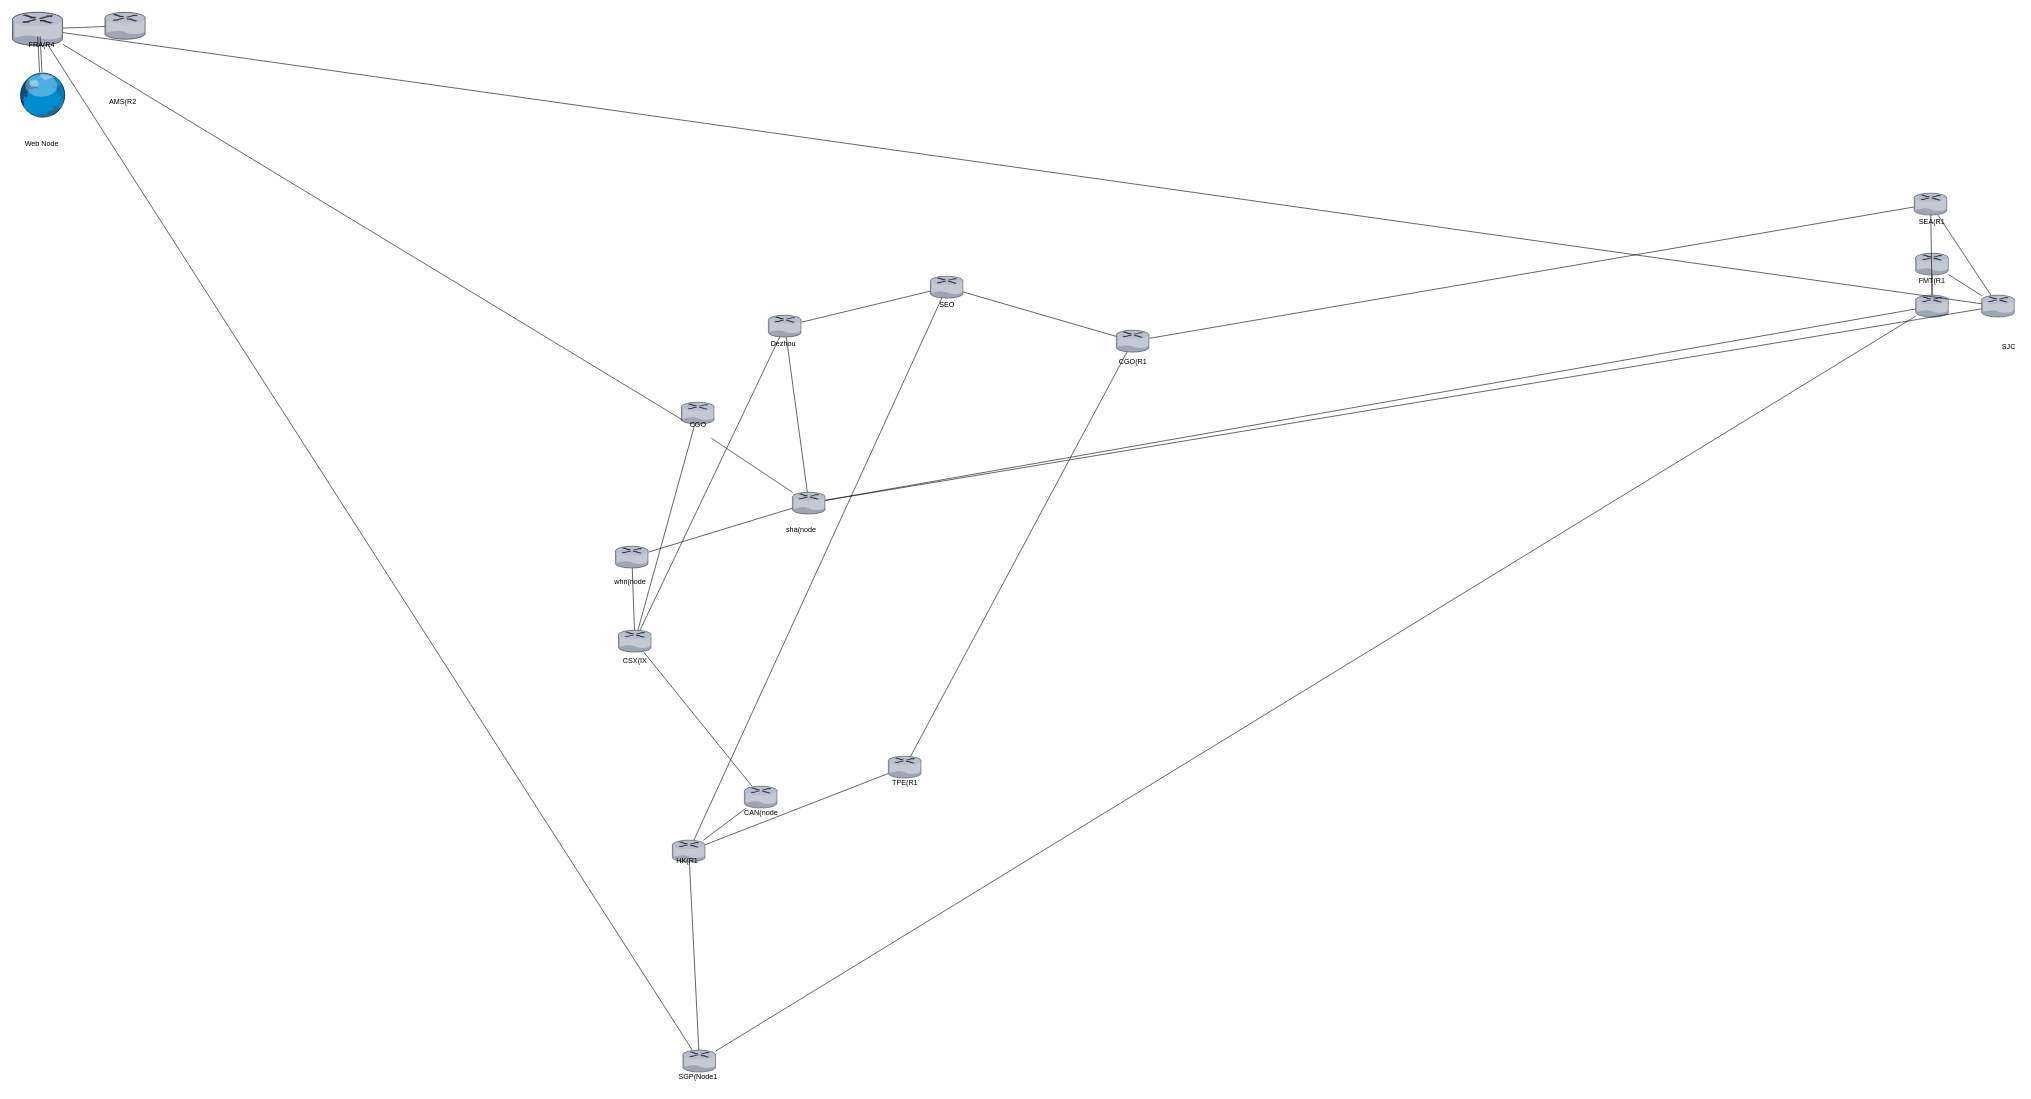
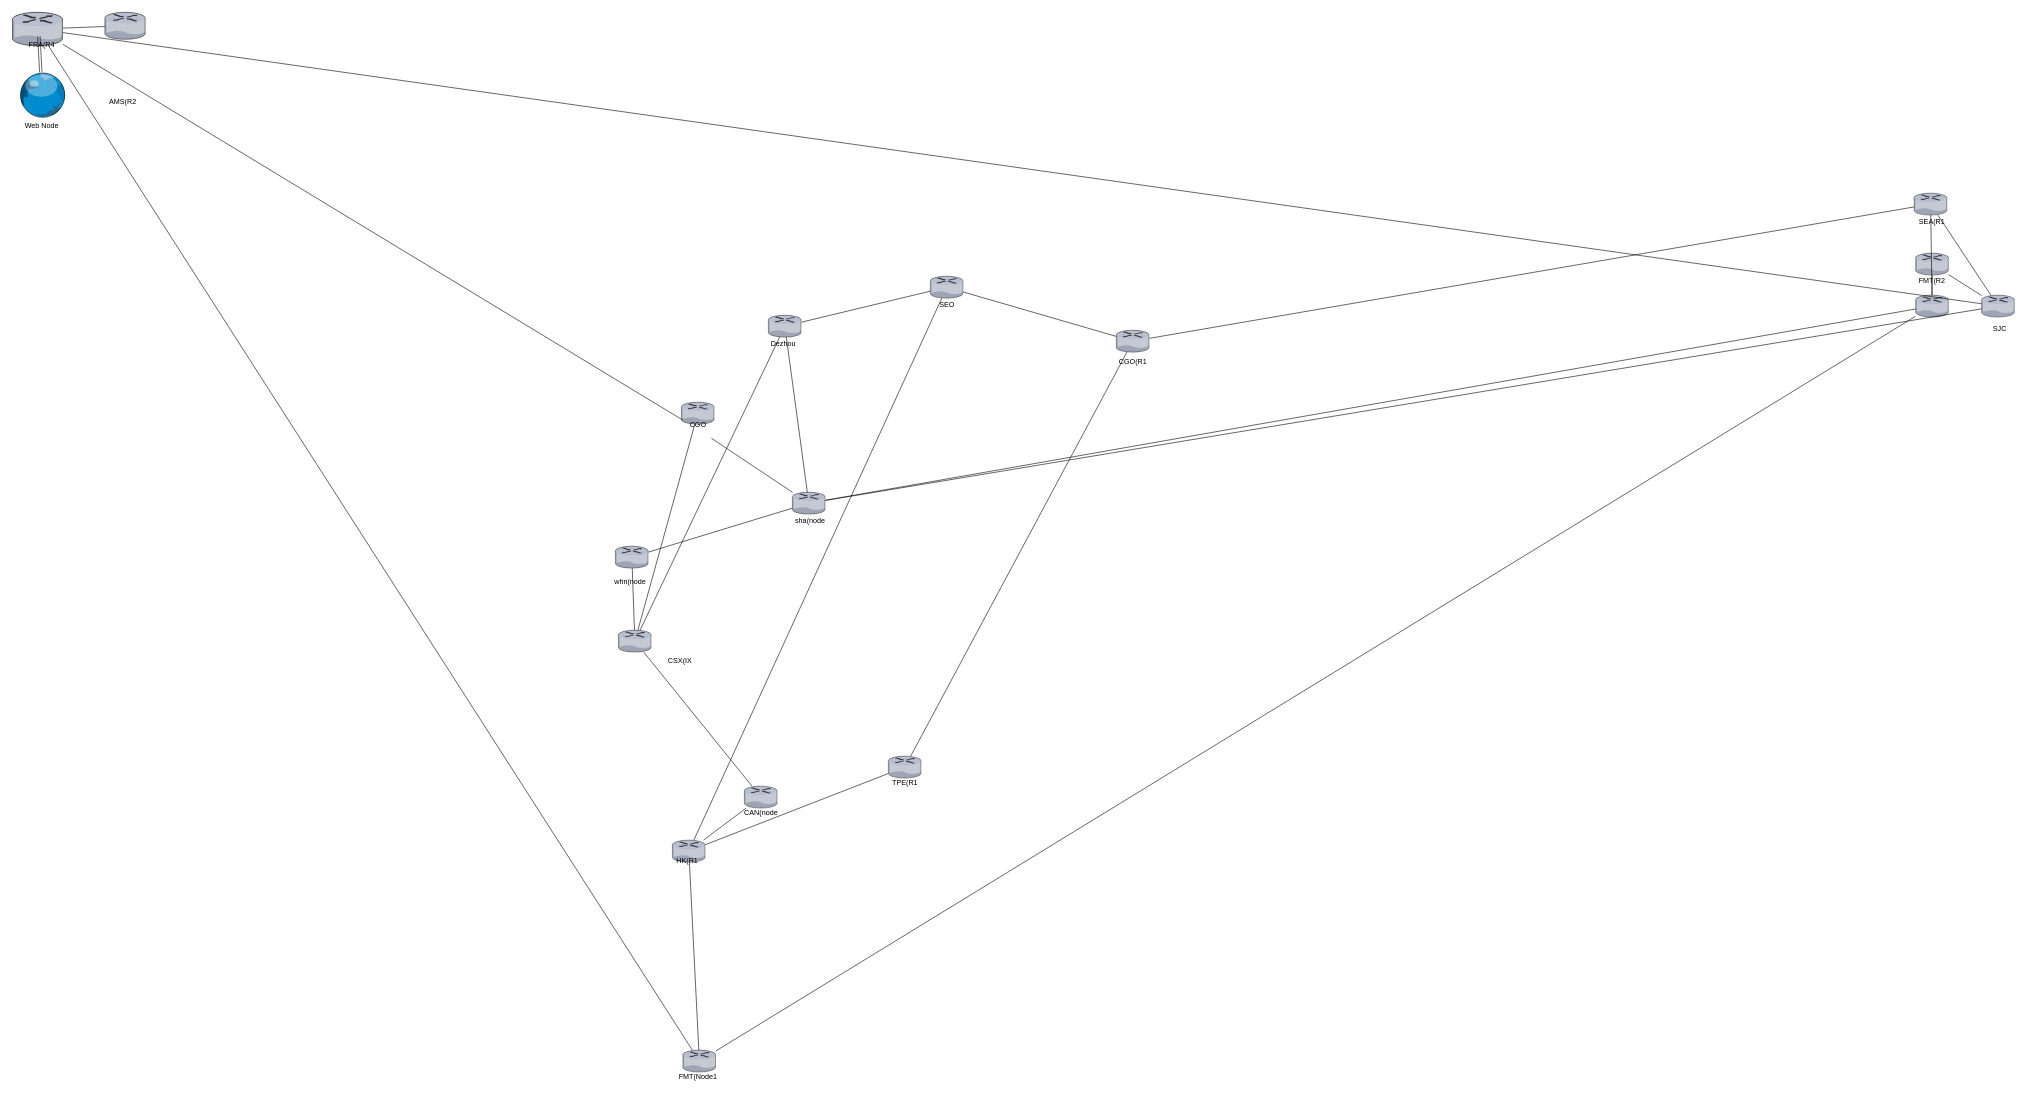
  <mxCell id="0" />
  <mxCell id="1" parent="0" />
  <mxCell id="2" value="" style="verticalLabelPosition=bottom;sketch=0;aspect=fixed;html=1;verticalAlign=top;strokeColor=none;align=center;outlineConnect=0;shape=mxgraph.citrix.router;" vertex="1" parent="1"><mxGeometry x="3192.5" y="421.5" width="55" height="36.5" as="geometry" /></mxCell>
- <mxCell id="3" value="FMT(R1" style="text;strokeColor=none;align=center;fillColor=none;html=1;verticalAlign=middle;whiteSpace=wrap;rounded=0;" vertex="1" parent="1"><mxGeometry x="3190" y="451.5" width="60" height="30" as="geometry" /></mxCell>
+ <mxCell id="3" value="FMT(R2" style="text;strokeColor=none;align=center;fillColor=none;html=1;verticalAlign=middle;whiteSpace=wrap;rounded=0;" vertex="1" parent="1"><mxGeometry x="3190" y="451.5" width="60" height="30" as="geometry" /></mxCell>
  <mxCell id="4" value="" style="verticalLabelPosition=bottom;sketch=0;aspect=fixed;html=1;verticalAlign=top;strokeColor=none;align=center;outlineConnect=0;shape=mxgraph.citrix.router;" vertex="1" parent="1"><mxGeometry x="3192.5" y="491.5" width="55" height="36.5" as="geometry" /></mxCell>
  <mxCell id="5" value="" style="verticalLabelPosition=bottom;sketch=0;aspect=fixed;html=1;verticalAlign=top;strokeColor=none;align=center;outlineConnect=0;shape=mxgraph.citrix.router;" vertex="1" parent="1"><mxGeometry x="3190" y="321.5" width="55" height="36.5" as="geometry" /></mxCell>
  <mxCell id="6" value="&lt;div&gt;SEA(R1&lt;/div&gt;" style="text;strokeColor=none;align=center;fillColor=none;html=1;verticalAlign=middle;whiteSpace=wrap;rounded=0;" vertex="1" parent="1"><mxGeometry x="3190" y="351.5" width="60" height="36.5" as="geometry" /></mxCell>
  <mxCell id="7" value="" style="verticalLabelPosition=bottom;sketch=0;aspect=fixed;html=1;verticalAlign=top;strokeColor=none;align=center;outlineConnect=0;shape=mxgraph.citrix.router;" vertex="1" parent="1"><mxGeometry x="3302.5" y="491.5" width="55" height="36.5" as="geometry" /></mxCell>
- <mxCell id="8" value="SJC" style="text;strokeColor=none;align=center;fillColor=none;html=1;verticalAlign=middle;whiteSpace=wrap;rounded=0;" vertex="1" parent="1"><mxGeometry x="3317.5" y="561.5" width="60" height="30" as="geometry" /></mxCell>
+ <mxCell id="8" value="SJC" style="text;strokeColor=none;align=center;fillColor=none;html=1;verticalAlign=middle;whiteSpace=wrap;rounded=0;" vertex="1" parent="1"><mxGeometry x="3302.5" y="531.5" width="60" height="30" as="geometry" /></mxCell>
  <mxCell id="9" value="" style="verticalLabelPosition=bottom;sketch=0;aspect=fixed;html=1;verticalAlign=top;strokeColor=none;align=center;outlineConnect=0;shape=mxgraph.citrix.router;" vertex="1" parent="1"><mxGeometry x="1137.5" y="1750" width="55" height="36.5" as="geometry" /></mxCell>
- <mxCell id="10" value="SGP(Node1" style="text;strokeColor=none;align=center;fillColor=none;html=1;verticalAlign=middle;whiteSpace=wrap;rounded=0;" vertex="1" parent="1"><mxGeometry x="1132.5" y="1780" width="60" height="30" as="geometry" /></mxCell>
+ <mxCell id="10" value="FMT(Node1" style="text;strokeColor=none;align=center;fillColor=none;html=1;verticalAlign=middle;whiteSpace=wrap;rounded=0;" vertex="1" parent="1"><mxGeometry x="1132.5" y="1780" width="60" height="30" as="geometry" /></mxCell>
  <mxCell id="11" value="" style="verticalLabelPosition=bottom;sketch=0;aspect=fixed;html=1;verticalAlign=top;strokeColor=none;align=center;outlineConnect=0;shape=mxgraph.citrix.router;" vertex="1" parent="1"><mxGeometry x="1120" y="1400" width="55" height="36.5" as="geometry" /></mxCell>
  <mxCell id="12" value="HK(R1" style="text;strokeColor=none;align=center;fillColor=none;html=1;verticalAlign=middle;whiteSpace=wrap;rounded=0;" vertex="1" parent="1"><mxGeometry x="1115" y="1420" width="60" height="30" as="geometry" /></mxCell>
  <mxCell id="13" value="" style="verticalLabelPosition=bottom;sketch=0;aspect=fixed;html=1;verticalAlign=top;strokeColor=none;align=center;outlineConnect=0;shape=mxgraph.citrix.router;" vertex="1" parent="1"><mxGeometry x="1480" y="1260" width="55" height="36.5" as="geometry" /></mxCell>
  <mxCell id="14" value="TPE(R1" style="text;strokeColor=none;align=center;fillColor=none;html=1;verticalAlign=middle;whiteSpace=wrap;rounded=0;" vertex="1" parent="1"><mxGeometry x="1477.5" y="1290" width="60" height="30" as="geometry" /></mxCell>
  <mxCell id="15" value="" style="verticalLabelPosition=bottom;sketch=0;aspect=fixed;html=1;verticalAlign=top;strokeColor=none;align=center;outlineConnect=0;shape=mxgraph.citrix.router;" vertex="1" parent="1"><mxGeometry x="1240" y="1310" width="55" height="36.5" as="geometry" /></mxCell>
  <mxCell id="16" value="CAN(node" style="text;strokeColor=none;align=center;fillColor=none;html=1;verticalAlign=middle;whiteSpace=wrap;rounded=0;" vertex="1" parent="1"><mxGeometry x="1237.5" y="1340" width="60" height="30" as="geometry" /></mxCell>
  <mxCell id="17" value="" style="verticalLabelPosition=bottom;sketch=0;aspect=fixed;html=1;verticalAlign=top;strokeColor=none;align=center;outlineConnect=0;shape=mxgraph.citrix.router;" vertex="1" parent="1"><mxGeometry x="1030" y="1050" width="55" height="36.5" as="geometry" /></mxCell>
- <mxCell id="18" value="CSX(IX" style="text;strokeColor=none;align=center;fillColor=none;html=1;verticalAlign=middle;whiteSpace=wrap;rounded=0;" vertex="1" parent="1"><mxGeometry x="1027.5" y="1086.5" width="60" height="30" as="geometry" /></mxCell>
+ <mxCell id="18" value="CSX(IX" style="text;strokeColor=none;align=center;fillColor=none;html=1;verticalAlign=middle;whiteSpace=wrap;rounded=0;" vertex="1" parent="1"><mxGeometry x="1102.5" y="1086.5" width="60" height="30" as="geometry" /></mxCell>
  <mxCell id="19" value="" style="verticalLabelPosition=bottom;sketch=0;aspect=fixed;html=1;verticalAlign=top;strokeColor=none;align=center;outlineConnect=0;shape=mxgraph.citrix.router;" vertex="1" parent="1"><mxGeometry x="1025" y="910" width="55" height="36.5" as="geometry" /></mxCell>
  <mxCell id="20" value="&lt;div&gt;whn(node&lt;/div&gt;" style="text;strokeColor=none;align=center;fillColor=none;html=1;verticalAlign=middle;whiteSpace=wrap;rounded=0;" vertex="1" parent="1"><mxGeometry x="1020" y="945" width="60" height="50" as="geometry" /></mxCell>
  <mxCell id="21" value="" style="verticalLabelPosition=bottom;sketch=0;aspect=fixed;html=1;verticalAlign=top;strokeColor=none;align=center;outlineConnect=0;shape=mxgraph.citrix.router;" vertex="1" parent="1"><mxGeometry x="1320" y="820" width="55" height="36.5" as="geometry" /></mxCell>
- <mxCell id="22" value="sha(node" style="text;strokeColor=none;align=center;fillColor=none;html=1;verticalAlign=middle;whiteSpace=wrap;rounded=0;" vertex="1" parent="1"><mxGeometry x="1305" y="871.5" width="60" height="22.25" as="geometry" /></mxCell>
+ <mxCell id="22" value="sha(node" style="text;strokeColor=none;align=center;fillColor=none;html=1;verticalAlign=middle;whiteSpace=wrap;rounded=0;" vertex="1" parent="1"><mxGeometry x="1320" y="856.5" width="60" height="22.25" as="geometry" /></mxCell>
  <mxCell id="23" value="" style="verticalLabelPosition=bottom;sketch=0;aspect=fixed;html=1;verticalAlign=top;strokeColor=none;align=center;outlineConnect=0;shape=mxgraph.citrix.router;" vertex="1" parent="1"><mxGeometry x="20" y="20" width="84.07" height="55.79" as="geometry" /></mxCell>
  <mxCell id="24" value="FRA(R4" style="text;strokeColor=none;align=center;fillColor=none;html=1;verticalAlign=middle;whiteSpace=wrap;rounded=0;" vertex="1" parent="1"><mxGeometry x="39.04" y="70" width="60" height="10" as="geometry" /></mxCell>
  <mxCell id="25" value="" style="verticalLabelPosition=bottom;sketch=0;aspect=fixed;html=1;verticalAlign=top;strokeColor=none;align=center;outlineConnect=0;shape=mxgraph.citrix.globe;" vertex="1" parent="1"><mxGeometry x="30" y="120" width="78.5" height="75" as="geometry" /></mxCell>
- <mxCell id="26" value="Web Node" style="text;strokeColor=none;align=center;fillColor=none;html=1;verticalAlign=middle;whiteSpace=wrap;rounded=0;" vertex="1" parent="1"><mxGeometry x="39.04" y="225" width="60" height="30" as="geometry" /></mxCell>
+ <mxCell id="26" value="Web Node" style="text;strokeColor=none;align=center;fillColor=none;html=1;verticalAlign=middle;whiteSpace=wrap;rounded=0;" vertex="1" parent="1"><mxGeometry x="39.04" y="195" width="60" height="30" as="geometry" /></mxCell>
  <mxCell id="27" value="" style="shape=link;html=1;rounded=0;" edge="1" parent="1" target="25"><mxGeometry width="100" relative="1" as="geometry"><mxPoint x="64" y="60" as="sourcePoint" /><mxPoint x="164" y="60" as="targetPoint" /></mxGeometry></mxCell>
  <mxCell id="28" value="" style="verticalLabelPosition=bottom;sketch=0;aspect=fixed;html=1;verticalAlign=top;strokeColor=none;align=center;outlineConnect=0;shape=mxgraph.citrix.router;" vertex="1" parent="1"><mxGeometry x="174" y="20" width="67.81" height="45" as="geometry" /></mxCell>
  <mxCell id="29" value="AMS(R2" style="text;strokeColor=none;align=center;fillColor=none;html=1;verticalAlign=middle;whiteSpace=wrap;rounded=0;" vertex="1" parent="1"><mxGeometry x="174" y="155" width="60" height="30" as="geometry" /></mxCell>
  <mxCell id="30" value="" style="endArrow=none;html=1;rounded=0;" edge="1" parent="1" source="23" target="28"><mxGeometry width="50" height="50" relative="1" as="geometry"><mxPoint x="494" y="250" as="sourcePoint" /><mxPoint x="544" y="200" as="targetPoint" /><Array as="points" /></mxGeometry></mxCell>
  <mxCell id="31" value="" style="verticalLabelPosition=bottom;sketch=0;aspect=fixed;html=1;verticalAlign=top;strokeColor=none;align=center;outlineConnect=0;shape=mxgraph.citrix.router;" vertex="1" parent="1"><mxGeometry x="1550" y="460" width="55" height="36.5" as="geometry" /></mxCell>
  <mxCell id="32" value="" style="verticalLabelPosition=bottom;sketch=0;aspect=fixed;html=1;verticalAlign=top;strokeColor=none;align=center;outlineConnect=0;shape=mxgraph.citrix.router;" vertex="1" parent="1"><mxGeometry x="1860" y="550" width="55" height="36.5" as="geometry" /></mxCell>
  <mxCell id="33" value="" style="verticalLabelPosition=bottom;sketch=0;aspect=fixed;html=1;verticalAlign=top;strokeColor=none;align=center;outlineConnect=0;shape=mxgraph.citrix.router;" vertex="1" parent="1"><mxGeometry x="1135" y="670" width="55" height="36.5" as="geometry" /></mxCell>
  <mxCell id="34" value="" style="verticalLabelPosition=bottom;sketch=0;aspect=fixed;html=1;verticalAlign=top;strokeColor=none;align=center;outlineConnect=0;shape=mxgraph.citrix.router;" vertex="1" parent="1"><mxGeometry x="1280" y="525" width="55" height="36.5" as="geometry" /></mxCell>
  <mxCell id="35" value="" style="endArrow=none;html=1;rounded=0;" edge="1" parent="1" source="23" target="7"><mxGeometry width="50" height="50" relative="1" as="geometry"><mxPoint x="530" y="480" as="sourcePoint" /><mxPoint x="2980" y="100" as="targetPoint" /></mxGeometry></mxCell>
  <mxCell id="36" value="" style="endArrow=none;html=1;rounded=0;" edge="1" parent="1" source="7" target="5"><mxGeometry width="50" height="50" relative="1" as="geometry"><mxPoint x="3020" y="360" as="sourcePoint" /><mxPoint x="3070" y="310" as="targetPoint" /></mxGeometry></mxCell>
  <mxCell id="37" value="" style="endArrow=none;html=1;rounded=0;" edge="1" parent="1" source="4" target="2"><mxGeometry width="50" height="50" relative="1" as="geometry"><mxPoint x="3020" y="360" as="sourcePoint" /><mxPoint x="3070" y="310" as="targetPoint" /></mxGeometry></mxCell>
  <mxCell id="38" value="" style="endArrow=none;html=1;rounded=0;" edge="1" parent="1" source="32" target="5"><mxGeometry width="50" height="50" relative="1" as="geometry"><mxPoint x="2520" y="720" as="sourcePoint" /><mxPoint x="2570" y="670" as="targetPoint" /></mxGeometry></mxCell>
  <mxCell id="39" value="" style="endArrow=none;html=1;rounded=0;" edge="1" parent="1" source="31" target="32"><mxGeometry width="50" height="50" relative="1" as="geometry"><mxPoint x="1930" y="720" as="sourcePoint" /><mxPoint x="1980" y="670" as="targetPoint" /></mxGeometry></mxCell>
  <mxCell id="40" value="" style="endArrow=none;html=1;rounded=0;" edge="1" parent="1" source="34" target="31"><mxGeometry width="50" height="50" relative="1" as="geometry"><mxPoint x="1480" y="720" as="sourcePoint" /><mxPoint x="1530" y="670" as="targetPoint" /></mxGeometry></mxCell>
  <mxCell id="41" value="" style="endArrow=none;html=1;rounded=0;" edge="1" parent="1" source="34" target="21"><mxGeometry width="50" height="50" relative="1" as="geometry"><mxPoint x="1480" y="720" as="sourcePoint" /><mxPoint x="1530" y="670" as="targetPoint" /></mxGeometry></mxCell>
  <mxCell id="42" value="" style="endArrow=none;html=1;rounded=0;" edge="1" parent="1" source="17" target="34"><mxGeometry width="50" height="50" relative="1" as="geometry"><mxPoint x="1480" y="720" as="sourcePoint" /><mxPoint x="1530" y="670" as="targetPoint" /></mxGeometry></mxCell>
  <mxCell id="43" value="" style="endArrow=none;html=1;rounded=0;" edge="1" parent="1" source="19" target="17"><mxGeometry width="50" height="50" relative="1" as="geometry"><mxPoint x="1480" y="720" as="sourcePoint" /><mxPoint x="1530" y="670" as="targetPoint" /></mxGeometry></mxCell>
  <mxCell id="44" value="" style="endArrow=none;html=1;rounded=0;" edge="1" parent="1" source="33" target="17"><mxGeometry width="50" height="50" relative="1" as="geometry"><mxPoint x="1480" y="720" as="sourcePoint" /><mxPoint x="1530" y="670" as="targetPoint" /></mxGeometry></mxCell>
  <mxCell id="45" value="" style="endArrow=none;html=1;rounded=0;" edge="1" parent="1" source="21" target="4"><mxGeometry width="50" height="50" relative="1" as="geometry"><mxPoint x="1480" y="720" as="sourcePoint" /><mxPoint x="2130" y="750" as="targetPoint" /></mxGeometry></mxCell>
  <mxCell id="46" value="" style="endArrow=none;html=1;rounded=0;startArrow=none;" edge="1" parent="1" source="55" target="23"><mxGeometry width="50" height="50" relative="1" as="geometry"><mxPoint x="1050" y="720" as="sourcePoint" /><mxPoint x="350" y="270" as="targetPoint" /></mxGeometry></mxCell>
  <mxCell id="47" value="" style="endArrow=none;html=1;rounded=0;" edge="1" parent="1" source="13" target="11"><mxGeometry width="50" height="50" relative="1" as="geometry"><mxPoint x="1510" y="1240" as="sourcePoint" /><mxPoint x="1560" y="1190" as="targetPoint" /></mxGeometry></mxCell>
  <mxCell id="48" value="" style="endArrow=none;html=1;rounded=0;" edge="1" parent="1" source="15" target="17"><mxGeometry width="50" height="50" relative="1" as="geometry"><mxPoint x="1510" y="1240" as="sourcePoint" /><mxPoint x="1560" y="1190" as="targetPoint" /></mxGeometry></mxCell>
  <mxCell id="49" value="" style="endArrow=none;html=1;rounded=0;" edge="1" parent="1" source="11" target="15"><mxGeometry width="50" height="50" relative="1" as="geometry"><mxPoint x="1510" y="1240" as="sourcePoint" /><mxPoint x="1560" y="1190" as="targetPoint" /></mxGeometry></mxCell>
  <mxCell id="50" value="" style="endArrow=none;html=1;rounded=0;" edge="1" parent="1" source="9" target="11"><mxGeometry width="50" height="50" relative="1" as="geometry"><mxPoint x="1510" y="1490" as="sourcePoint" /><mxPoint x="1560" y="1440" as="targetPoint" /></mxGeometry></mxCell>
  <mxCell id="51" value="" style="endArrow=none;html=1;rounded=0;" edge="1" parent="1" source="13" target="32"><mxGeometry width="50" height="50" relative="1" as="geometry"><mxPoint x="1510" y="1100" as="sourcePoint" /><mxPoint x="1560" y="1050" as="targetPoint" /></mxGeometry></mxCell>
  <mxCell id="52" value="CGO(R1" style="text;strokeColor=none;align=center;fillColor=none;html=1;verticalAlign=middle;whiteSpace=wrap;rounded=0;" vertex="1" parent="1"><mxGeometry x="1857.5" y="586.5" width="60" height="30" as="geometry" /></mxCell>
  <mxCell id="53" value="SEO" style="text;strokeColor=none;align=center;fillColor=none;html=1;verticalAlign=middle;whiteSpace=wrap;rounded=0;" vertex="1" parent="1"><mxGeometry x="1547.5" y="491.5" width="60" height="30" as="geometry" /></mxCell>
  <mxCell id="54" value="" style="endArrow=none;html=1;rounded=0;" edge="1" parent="1" source="21" target="55"><mxGeometry width="50" height="50" relative="1" as="geometry"><mxPoint x="1320" y="821.342" as="sourcePoint" /><mxPoint x="104.07" y="73.74" as="targetPoint" /></mxGeometry></mxCell>
  <mxCell id="55" value="&lt;div&gt;CGO&lt;/div&gt;&lt;div&gt;&lt;br&gt;&lt;/div&gt;" style="text;strokeColor=none;align=center;fillColor=none;html=1;verticalAlign=middle;whiteSpace=wrap;rounded=0;" vertex="1" parent="1"><mxGeometry x="1132.5" y="700" width="60" height="30" as="geometry" /></mxCell>
  <mxCell id="56" value="Dezhou" style="text;strokeColor=none;align=center;fillColor=none;html=1;verticalAlign=middle;whiteSpace=wrap;rounded=0;" vertex="1" parent="1"><mxGeometry x="1275" y="556.5" width="60" height="30" as="geometry" /></mxCell>
  <mxCell id="57" value="" style="endArrow=none;html=1;rounded=0;" edge="1" parent="1" source="11" target="31"><mxGeometry width="50" height="50" relative="1" as="geometry"><mxPoint x="1510" y="810" as="sourcePoint" /><mxPoint x="1560" y="760" as="targetPoint" /></mxGeometry></mxCell>
  <mxCell id="58" value="" style="endArrow=none;html=1;rounded=0;" edge="1" parent="1" source="23" target="9"><mxGeometry width="50" height="50" relative="1" as="geometry"><mxPoint x="210" y="430" as="sourcePoint" /><mxPoint x="860" y="900" as="targetPoint" /></mxGeometry></mxCell>
  <mxCell id="59" value="" style="endArrow=none;html=1;rounded=0;" edge="1" parent="1" source="2" target="7"><mxGeometry width="50" height="50" relative="1" as="geometry"><mxPoint x="2790" y="540" as="sourcePoint" /><mxPoint x="2840" y="490" as="targetPoint" /></mxGeometry></mxCell>
  <mxCell id="60" value="" style="endArrow=none;html=1;rounded=0;" edge="1" parent="1" source="4" target="5"><mxGeometry width="50" height="50" relative="1" as="geometry"><mxPoint x="2790" y="540" as="sourcePoint" /><mxPoint x="2840" y="490" as="targetPoint" /></mxGeometry></mxCell>
  <mxCell id="61" value="" style="endArrow=none;html=1;rounded=0;" edge="1" parent="1" source="7" target="21"><mxGeometry width="50" height="50" relative="1" as="geometry"><mxPoint x="2420" y="540" as="sourcePoint" /><mxPoint x="2210" y="940" as="targetPoint" /></mxGeometry></mxCell>
  <mxCell id="62" value="" style="endArrow=none;html=1;rounded=0;" edge="1" parent="1" source="9" target="4"><mxGeometry width="50" height="50" relative="1" as="geometry"><mxPoint x="1390" y="1620" as="sourcePoint" /><mxPoint x="2700" y="1260" as="targetPoint" /></mxGeometry></mxCell>
  <mxCell id="63" value="" style="endArrow=none;html=1;rounded=0;" edge="1" parent="1" source="19" target="21"><mxGeometry width="50" height="50" relative="1" as="geometry"><mxPoint x="1320" y="1010" as="sourcePoint" /><mxPoint x="1370" y="960" as="targetPoint" /></mxGeometry></mxCell>
